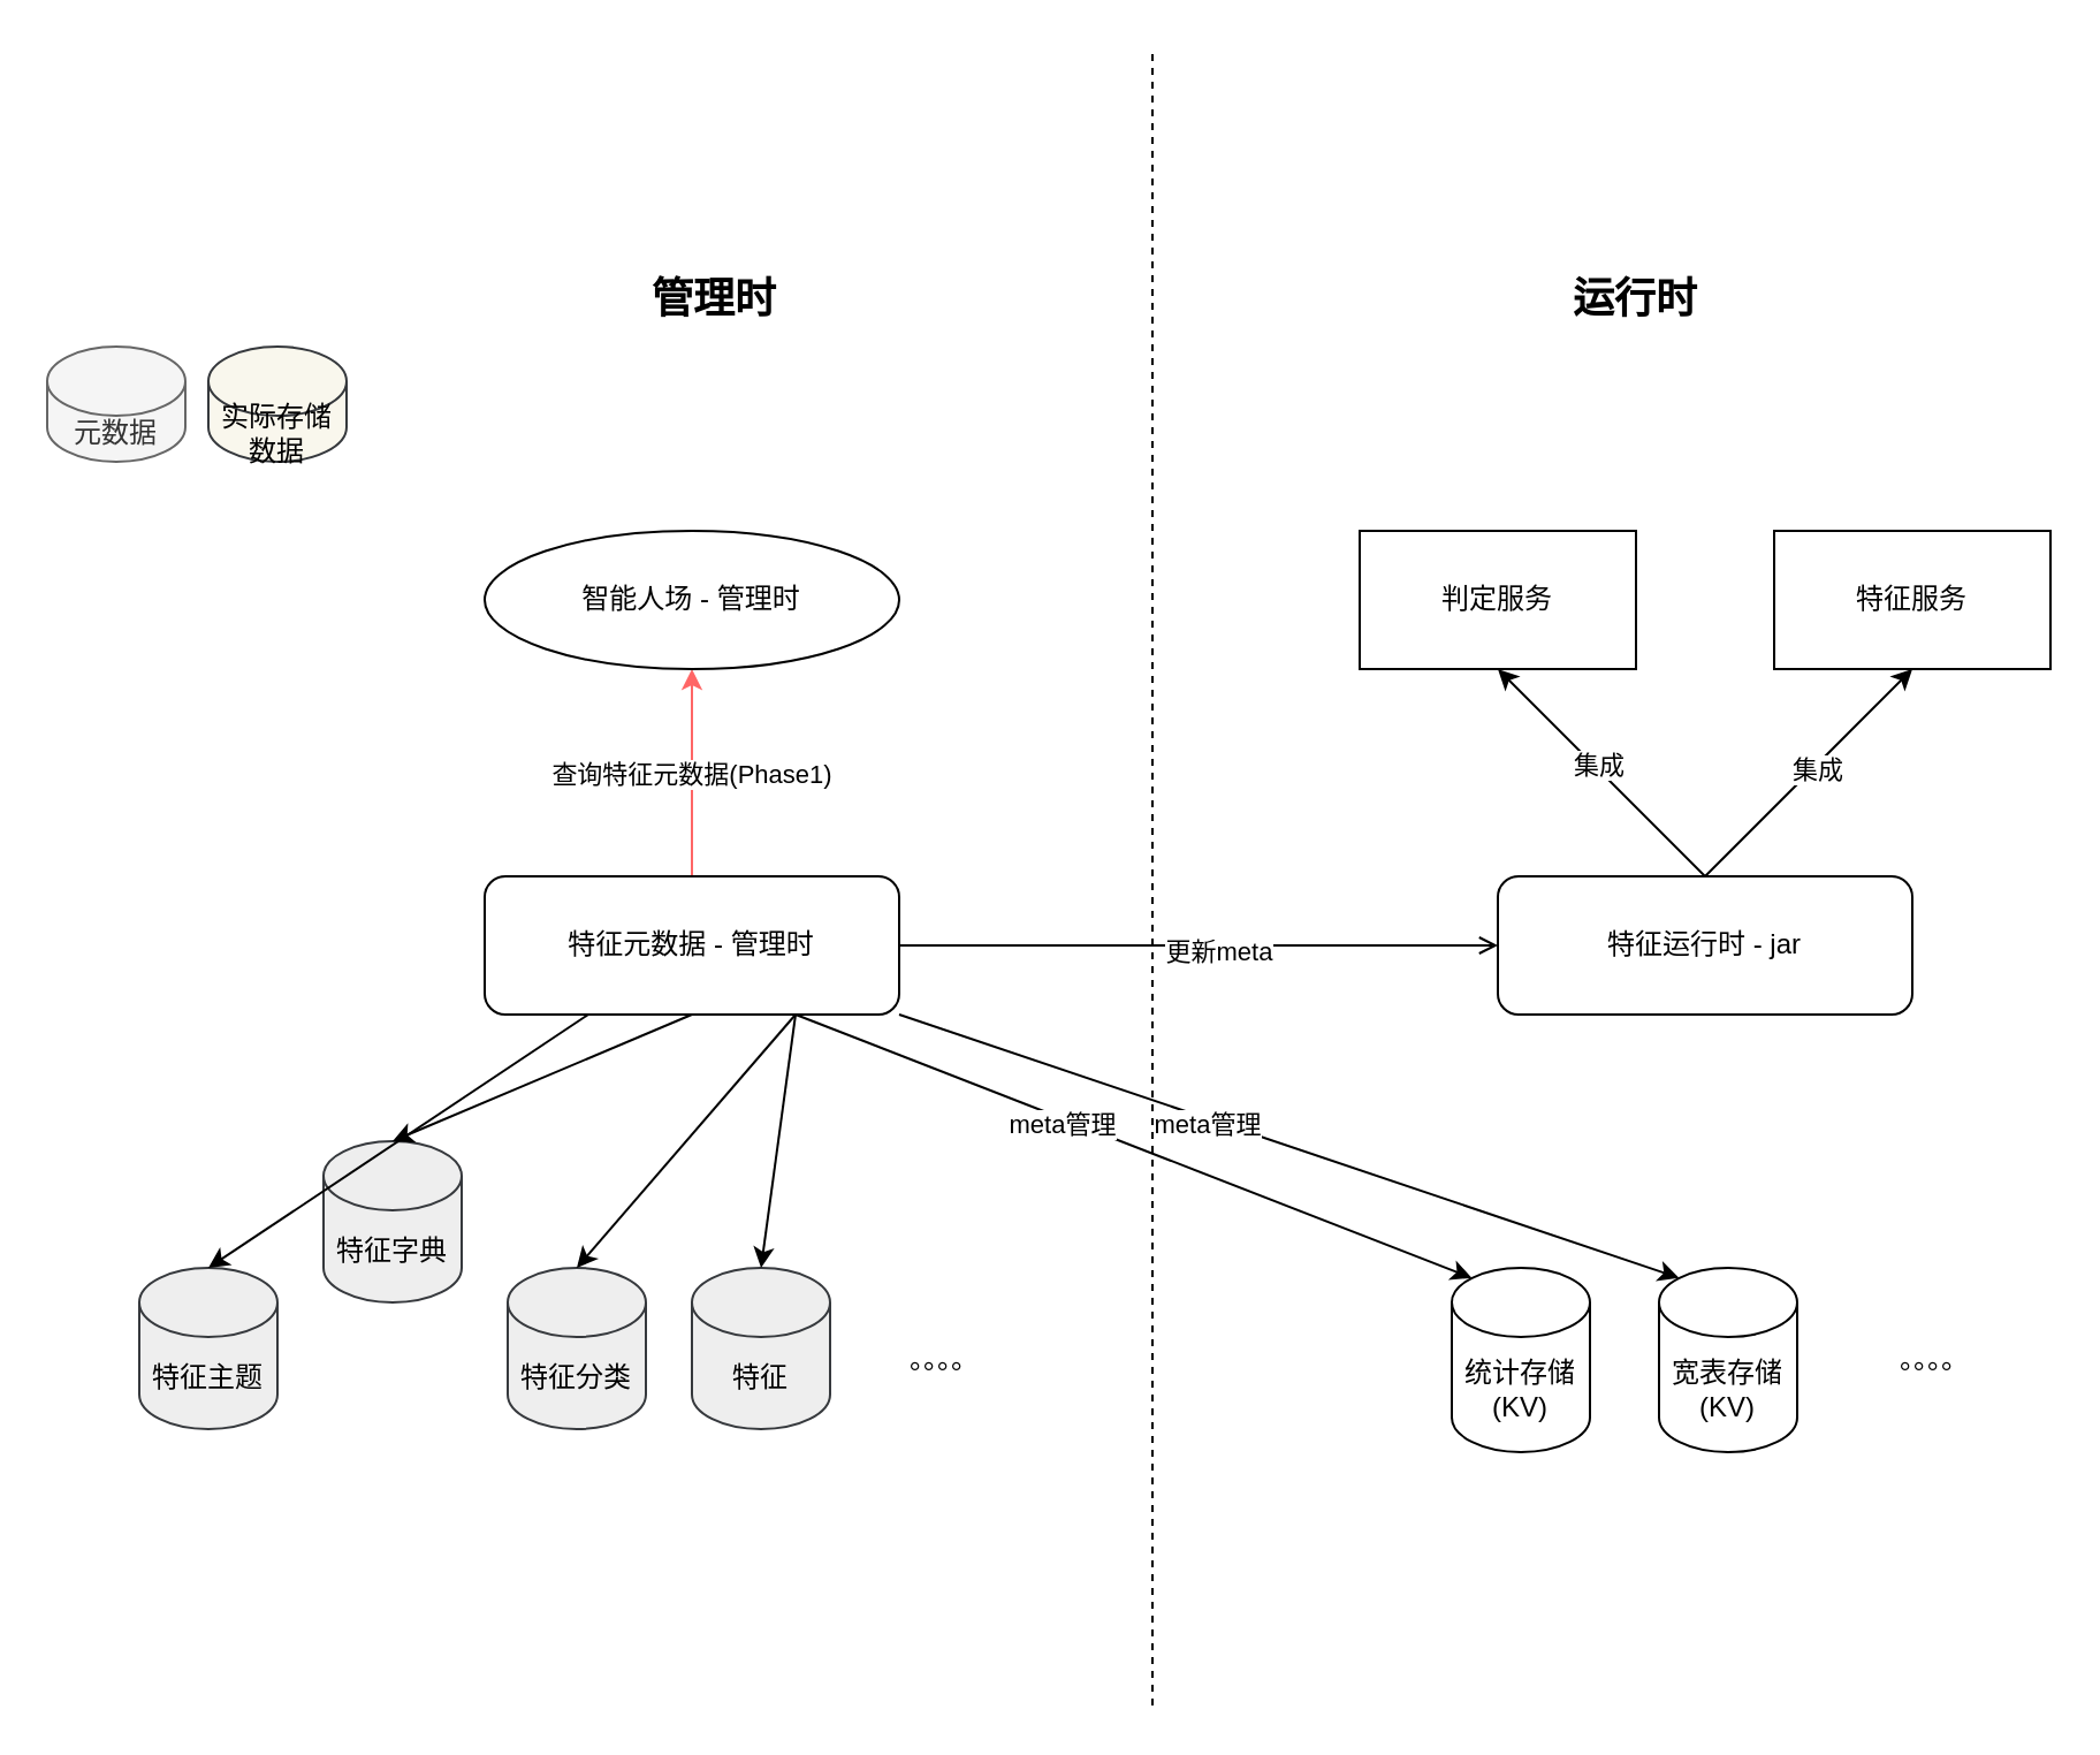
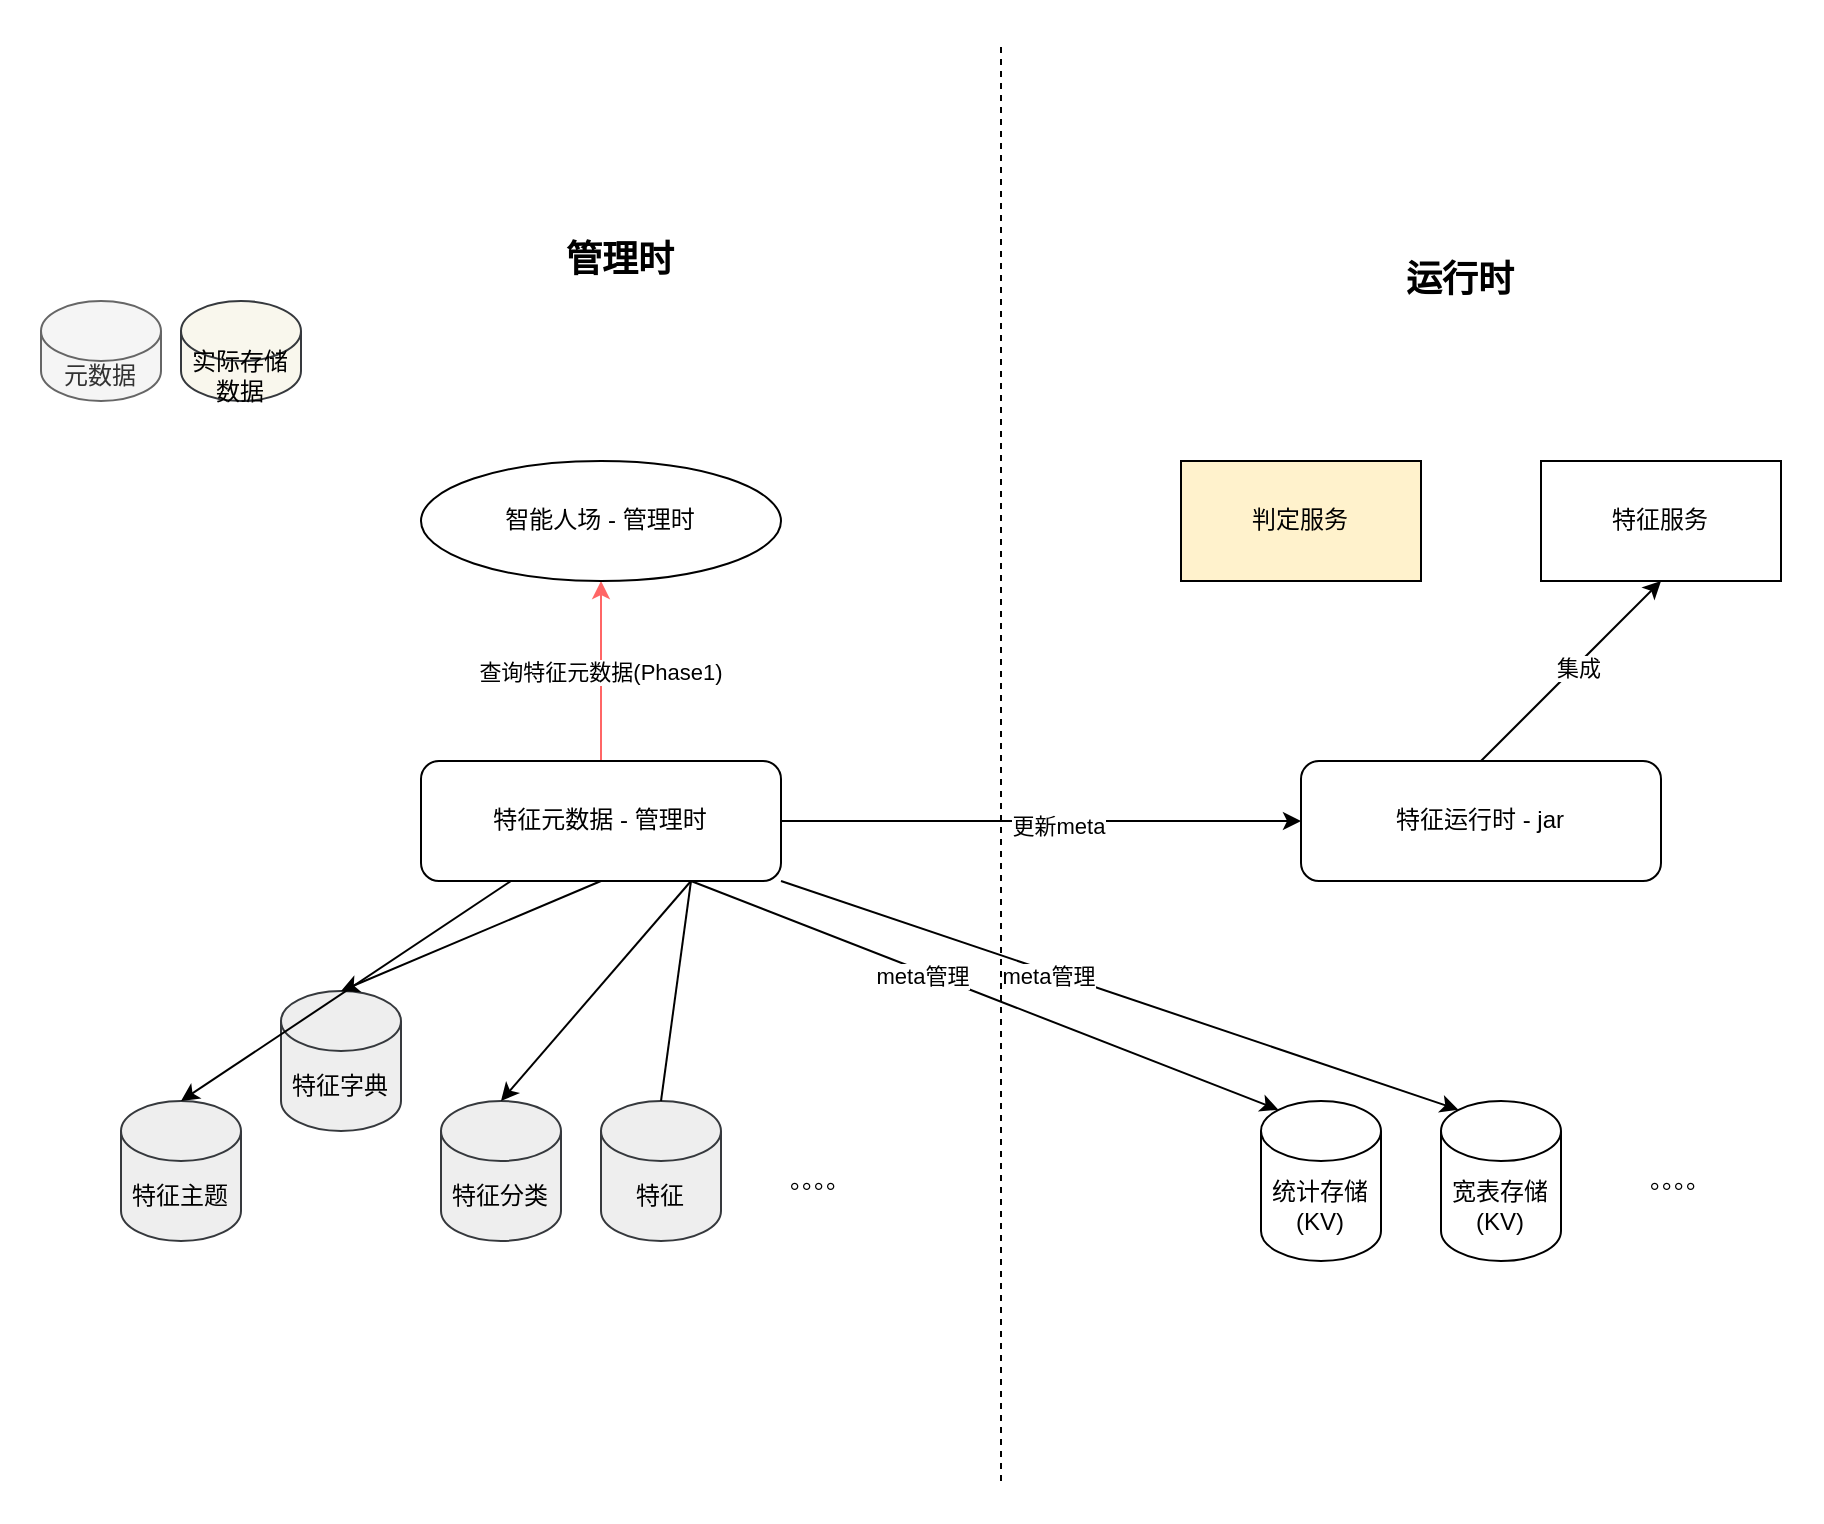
  <mxCell id="0" />
  <mxCell id="1" parent="0" />
  <mxCell id="2" value="特征分类" style="shape=cylinder3;whiteSpace=wrap;html=1;boundedLbl=1;backgroundOutline=1;size=15;fillColor=#eeeeee;strokeColor=#36393d;" vertex="1" parent="1"><mxGeometry x="220" y="550" width="60" height="70" as="geometry" /></mxCell>
  <mxCell id="3" value="" style="group" vertex="1" connectable="0" parent="1"><mxGeometry x="20" y="150" width="130" height="50" as="geometry" /></mxCell>
  <mxCell id="4" value="元数据" style="shape=cylinder3;whiteSpace=wrap;html=1;boundedLbl=1;backgroundOutline=1;size=15;fillColor=#f5f5f5;strokeColor=#666666;fontColor=#333333;" vertex="1" parent="3"><mxGeometry width="60" height="50" as="geometry" /></mxCell>
  <mxCell id="5" value="实际存储数据" style="shape=cylinder3;whiteSpace=wrap;html=1;boundedLbl=1;backgroundOutline=1;size=15;fillColor=#f9f7ed;strokeColor=#36393d;" vertex="1" parent="3"><mxGeometry x="70" width="60" height="50" as="geometry" /></mxCell>
  <mxCell id="6" value="特征" style="shape=cylinder3;whiteSpace=wrap;html=1;boundedLbl=1;backgroundOutline=1;size=15;fillColor=#eeeeee;strokeColor=#36393d;" vertex="1" parent="1"><mxGeometry x="300" y="550" width="60" height="70" as="geometry" /></mxCell>
  <mxCell id="7" value="特征字典" style="shape=cylinder3;whiteSpace=wrap;html=1;boundedLbl=1;backgroundOutline=1;size=15;fillColor=#eeeeee;strokeColor=#36393d;" vertex="1" parent="1"><mxGeometry x="140" y="495" width="60" height="70" as="geometry" /></mxCell>
  <mxCell id="8" value="特征主题" style="shape=cylinder3;whiteSpace=wrap;html=1;boundedLbl=1;backgroundOutline=1;size=15;fillColor=#eeeeee;strokeColor=#36393d;" vertex="1" parent="1"><mxGeometry x="60" y="550" width="60" height="70" as="geometry" /></mxCell>
  <mxCell id="9" value="。。。。" style="text;html=1;align=center;verticalAlign=middle;whiteSpace=wrap;rounded=0;" vertex="1" parent="1"><mxGeometry x="390" y="580" width="40" height="20" as="geometry" /></mxCell>
- <mxCell id="10" value="" style="edgeStyle=orthogonalEdgeStyle;rounded=0;orthogonalLoop=1;jettySize=auto;html=1;endArrow=open;" edge="1" parent="1" source="14" target="22"><mxGeometry relative="1" as="geometry" /></mxCell>
+ <mxCell id="10" value="" style="edgeStyle=orthogonalEdgeStyle;rounded=0;orthogonalLoop=1;jettySize=auto;html=1;" edge="1" parent="1" source="14" target="22"><mxGeometry relative="1" as="geometry" /></mxCell>
  <mxCell id="11" value="更新meta" style="edgeLabel;html=1;align=center;verticalAlign=middle;resizable=0;points=[];" vertex="1" connectable="0" parent="10"><mxGeometry x="0.06" y="-2" relative="1" as="geometry"><mxPoint as="offset" /></mxGeometry></mxCell>
  <mxCell id="12" value="" style="edgeStyle=orthogonalEdgeStyle;rounded=0;orthogonalLoop=1;jettySize=auto;html=1;fillColor=#f9f7ed;strokeColor=#FF6666;" edge="1" parent="1" source="14" target="19"><mxGeometry relative="1" as="geometry" /></mxCell>
  <mxCell id="13" value="查询特征元数据(Phase1)" style="edgeLabel;html=1;align=center;verticalAlign=middle;resizable=0;points=[];" vertex="1" connectable="0" parent="12"><mxGeometry y="1" relative="1" as="geometry"><mxPoint as="offset" /></mxGeometry></mxCell>
  <mxCell id="14" value="特征元数据 - 管理时" style="rounded=1;whiteSpace=wrap;html=1;" vertex="1" parent="1"><mxGeometry x="210" y="380" width="180" height="60" as="geometry" /></mxCell>
  <mxCell id="15" value="" style="endArrow=classic;html=1;exitX=0.25;exitY=1;exitDx=0;exitDy=0;entryX=0.5;entryY=0;entryDx=0;entryDy=0;entryPerimeter=0;" edge="1" parent="1" source="14" target="8"><mxGeometry width="50" height="50" relative="1" as="geometry"><mxPoint x="-10" y="470" as="sourcePoint" /><mxPoint x="40" y="420" as="targetPoint" /></mxGeometry></mxCell>
  <mxCell id="16" value="" style="endArrow=classic;html=1;exitX=0.5;exitY=1;exitDx=0;exitDy=0;entryX=0.5;entryY=0;entryDx=0;entryDy=0;entryPerimeter=0;" edge="1" parent="1" source="14" target="7"><mxGeometry width="50" height="50" relative="1" as="geometry"><mxPoint x="265" y="450" as="sourcePoint" /><mxPoint y="560" as="targetPoint" x="100" /></mxGeometry></mxCell>
  <mxCell id="17" value="" style="endArrow=classic;html=1;exitX=0.75;exitY=1;exitDx=0;exitDy=0;entryX=0.5;entryY=0;entryDx=0;entryDy=0;entryPerimeter=0;" edge="1" parent="1" source="14" target="2"><mxGeometry width="50" height="50" relative="1" as="geometry"><mxPoint x="310" y="450" as="sourcePoint" /><mxPoint x="180" y="560" as="targetPoint" /></mxGeometry></mxCell>
- <mxCell id="18" value="" style="endArrow=classic;html=1;exitX=0.75;exitY=1;exitDx=0;exitDy=0;entryX=0.5;entryY=0;entryDx=0;entryDy=0;entryPerimeter=0;" edge="1" parent="1" source="14" target="6"><mxGeometry width="50" height="50" relative="1" as="geometry"><mxPoint x="320" y="460" as="sourcePoint" /><mxPoint x="190" y="570" as="targetPoint" /></mxGeometry></mxCell>
+ <mxCell id="18" value="" style="endArrow=none;html=1;exitX=0.75;exitY=1;exitDx=0;exitDy=0;entryX=0.5;entryY=0;entryDx=0;entryDy=0;entryPerimeter=0;" edge="1" parent="1" source="14" target="6"><mxGeometry width="50" height="50" relative="1" as="geometry"><mxPoint x="320" y="460" as="sourcePoint" /><mxPoint x="190" y="570" as="targetPoint" /></mxGeometry></mxCell>
  <mxCell id="19" value="智能人场 - 管理时" style="ellipse;whiteSpace=wrap;html=1;" vertex="1" parent="1"><mxGeometry x="210" y="230" width="180" height="60" as="geometry" /></mxCell>
  <mxCell id="20" value="统计存储(KV)" style="shape=cylinder3;whiteSpace=wrap;html=1;boundedLbl=1;backgroundOutline=1;size=15;" vertex="1" parent="1"><mxGeometry x="630" y="550" width="60" height="80" as="geometry" /></mxCell>
  <mxCell id="21" value="宽表存储(KV)" style="shape=cylinder3;whiteSpace=wrap;html=1;boundedLbl=1;backgroundOutline=1;size=15;" vertex="1" parent="1"><mxGeometry x="720" y="550" width="60" height="80" as="geometry" /></mxCell>
  <mxCell id="22" value="特征运行时 - jar" style="rounded=1;whiteSpace=wrap;html=1;" vertex="1" parent="1"><mxGeometry x="650" y="380" width="180" height="60" as="geometry" /></mxCell>
  <mxCell id="23" value="。。。。" style="text;html=1;align=center;verticalAlign=middle;whiteSpace=wrap;rounded=0;" vertex="1" parent="1"><mxGeometry x="820" y="580" width="40" height="20" as="geometry" /></mxCell>
  <mxCell id="24" value="" style="endArrow=classic;html=1;exitX=0.75;exitY=1;exitDx=0;exitDy=0;entryX=0.145;entryY=0;entryDx=0;entryDy=4.35;entryPerimeter=0;" edge="1" parent="1" source="14" target="20"><mxGeometry width="50" height="50" relative="1" as="geometry"><mxPoint x="355" y="450" as="sourcePoint" /><mxPoint x="340" y="560" as="targetPoint" /></mxGeometry></mxCell>
  <mxCell id="25" value="meta管理" style="edgeLabel;html=1;align=center;verticalAlign=middle;resizable=0;points=[];" vertex="1" connectable="0" parent="24"><mxGeometry x="-0.206" y="-2" relative="1" as="geometry"><mxPoint as="offset" /></mxGeometry></mxCell>
  <mxCell id="26" value="" style="endArrow=classic;html=1;exitX=1;exitY=1;exitDx=0;exitDy=0;entryX=0.145;entryY=0;entryDx=0;entryDy=4.35;entryPerimeter=0;" edge="1" parent="1" source="14" target="21"><mxGeometry width="50" height="50" relative="1" as="geometry"><mxPoint x="355" y="450" as="sourcePoint" /><mxPoint x="578.7" y="564.35" as="targetPoint" /></mxGeometry></mxCell>
  <mxCell id="27" value="meta管理" style="edgeLabel;html=1;align=center;verticalAlign=middle;resizable=0;points=[];" vertex="1" connectable="0" parent="26"><mxGeometry x="-0.206" y="-2" relative="1" as="geometry"><mxPoint as="offset" /></mxGeometry></mxCell>
- <mxCell id="28" value="判定服务" style="rounded=0;whiteSpace=wrap;html=1;" vertex="1" parent="1"><mxGeometry x="590" y="230" width="120" height="60" as="geometry" /></mxCell>
+ <mxCell id="28" value="判定服务" style="rounded=0;whiteSpace=wrap;html=1;fillColor=#fff2cc;" vertex="1" parent="1"><mxGeometry x="590" y="230" width="120" height="60" as="geometry" /></mxCell>
  <mxCell id="29" value="特征服务" style="rounded=0;whiteSpace=wrap;html=1;" vertex="1" parent="1"><mxGeometry x="770" y="230" width="120" height="60" as="geometry" /></mxCell>
- <mxCell id="30" value="" style="endArrow=classic;html=1;exitX=0.5;exitY=0;exitDx=0;exitDy=0;entryX=0.5;entryY=1;entryDx=0;entryDy=0;" edge="1" parent="1" source="22" target="28"><mxGeometry width="50" height="50" relative="1" as="geometry"><mxPoint x="500" y="390" as="sourcePoint" /><mxPoint x="550" y="340" as="targetPoint" /></mxGeometry></mxCell>
- <mxCell id="31" value="集成" style="edgeLabel;html=1;align=center;verticalAlign=middle;resizable=0;points=[];" vertex="1" connectable="0" parent="30"><mxGeometry x="0.056" y="-1" relative="1" as="geometry"><mxPoint as="offset" /></mxGeometry></mxCell>
  <mxCell id="32" value="" style="endArrow=classic;html=1;entryX=0.5;entryY=1;entryDx=0;entryDy=0;" edge="1" parent="1" target="29"><mxGeometry width="50" height="50" relative="1" as="geometry"><mxPoint x="740" y="380" as="sourcePoint" /><mxPoint x="660" y="300" as="targetPoint" /></mxGeometry></mxCell>
  <mxCell id="33" value="集成" style="edgeLabel;html=1;align=center;verticalAlign=middle;resizable=0;points=[];" vertex="1" connectable="0" parent="32"><mxGeometry x="0.056" y="-1" relative="1" as="geometry"><mxPoint as="offset" /></mxGeometry></mxCell>
  <mxCell id="34" value="" style="endArrow=none;html=1;dashed=1;fontStyle=1" edge="1" parent="1"><mxGeometry width="50" height="50" relative="1" as="geometry"><mxPoint x="500" y="740" as="sourcePoint" /><mxPoint x="500" y="20" as="targetPoint" /></mxGeometry></mxCell>
  <mxCell id="35" value="&lt;b&gt;&lt;font style=&quot;font-size: 18px&quot;&gt;管理时&lt;/font&gt;&lt;/b&gt;" style="text;html=1;strokeColor=none;fillColor=none;align=center;verticalAlign=middle;whiteSpace=wrap;rounded=0;" vertex="1" parent="1"><mxGeometry x="220" y="90" width="180" height="80" as="geometry" /></mxCell>
- <mxCell id="36" value="&lt;b&gt;&lt;font style=&quot;font-size: 18px&quot;&gt;运行时&lt;/font&gt;&lt;/b&gt;" style="text;html=1;strokeColor=none;fillColor=none;align=center;verticalAlign=middle;whiteSpace=wrap;rounded=0;" vertex="1" parent="1"><mxGeometry x="620" y="90" width="180" height="80" as="geometry" /></mxCell>
+ <mxCell id="36" value="&lt;b&gt;&lt;font style=&quot;font-size: 18px&quot;&gt;运行时&lt;/font&gt;&lt;/b&gt;" style="text;html=1;strokeColor=none;fillColor=none;align=center;verticalAlign=middle;whiteSpace=wrap;rounded=0;" vertex="1" parent="1"><mxGeometry x="640" y="100" width="180" height="80" as="geometry" /></mxCell>
